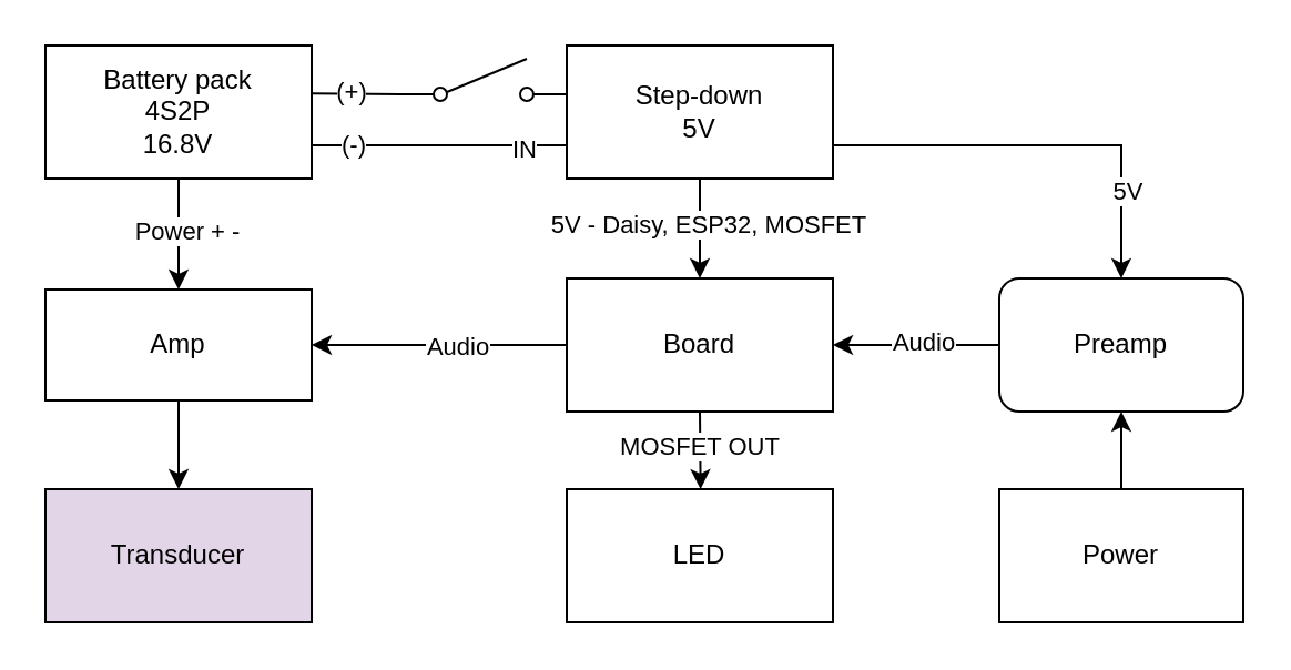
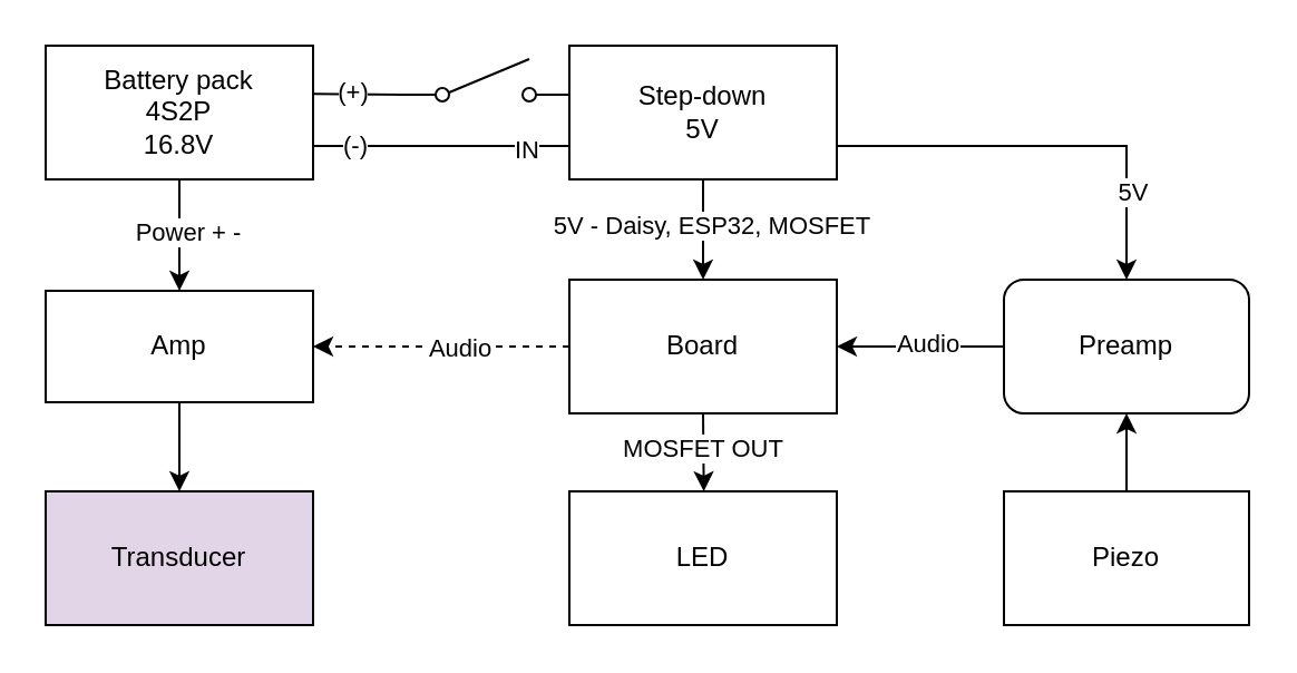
  <mxCell id="0" />
  <mxCell id="1" parent="0" />
  <mxCell id="2" style="edgeStyle=orthogonalEdgeStyle;rounded=0;orthogonalLoop=1;jettySize=auto;html=1;exitX=0.5;exitY=1;exitDx=0;exitDy=0;entryX=0.5;entryY=0;entryDx=0;entryDy=0;" edge="1" parent="1" source="4" target="17"><mxGeometry relative="1" as="geometry" /></mxCell>
  <mxCell id="3" value="&lt;div&gt;Power + -&lt;/div&gt;" style="edgeLabel;html=1;align=center;verticalAlign=middle;resizable=0;points=[];" vertex="1" connectable="0" parent="2"><mxGeometry x="-0.087" y="3" relative="1" as="geometry"><mxPoint as="offset" /></mxGeometry></mxCell>
  <mxCell id="4" value="&lt;div&gt;Battery pack&lt;/div&gt;&lt;div&gt;4S2P&lt;/div&gt;&lt;div&gt;16.8V&lt;/div&gt;" style="rounded=0;whiteSpace=wrap;html=1;" vertex="1" parent="1"><mxGeometry x="20" y="20" width="120" height="60" as="geometry" /></mxCell>
  <mxCell id="5" value="" style="html=1;shape=mxgraph.electrical.electro-mechanical.singleSwitch;aspect=fixed;elSwitchState=off;" vertex="1" parent="1"><mxGeometry x="180" y="26" width="75" height="20" as="geometry" /></mxCell>
  <mxCell id="6" value="" style="endArrow=none;html=1;rounded=0;exitX=0.999;exitY=0.361;exitDx=0;exitDy=0;entryX=0;entryY=0.8;entryDx=0;entryDy=0;exitPerimeter=0;" edge="1" parent="1" source="4" target="5"><mxGeometry width="50" height="50" relative="1" as="geometry"><mxPoint x="140" y="90" as="sourcePoint" /><mxPoint x="190" y="40" as="targetPoint" /></mxGeometry></mxCell>
  <mxCell id="7" value="(+)" style="edgeLabel;html=1;align=center;verticalAlign=middle;resizable=0;points=[];" vertex="1" connectable="0" parent="6"><mxGeometry x="-0.113" y="-1" relative="1" as="geometry"><mxPoint y="-2" as="offset" /></mxGeometry></mxCell>
  <mxCell id="8" style="edgeStyle=orthogonalEdgeStyle;rounded=0;orthogonalLoop=1;jettySize=auto;html=1;exitX=0.5;exitY=1;exitDx=0;exitDy=0;entryX=0.5;entryY=0;entryDx=0;entryDy=0;" edge="1" parent="1" source="12" target="24"><mxGeometry relative="1" as="geometry" /></mxCell>
  <mxCell id="9" value="5V - Daisy, ESP32, MOSFET" style="edgeLabel;html=1;align=center;verticalAlign=middle;resizable=0;points=[];" vertex="1" connectable="0" parent="8"><mxGeometry x="-0.096" y="3" relative="1" as="geometry"><mxPoint as="offset" /></mxGeometry></mxCell>
  <mxCell id="10" style="edgeStyle=orthogonalEdgeStyle;rounded=0;orthogonalLoop=1;jettySize=auto;html=1;exitX=1;exitY=0.75;exitDx=0;exitDy=0;" edge="1" parent="1" source="12" target="29"><mxGeometry relative="1" as="geometry" /></mxCell>
  <mxCell id="11" value="5V" style="edgeLabel;html=1;align=center;verticalAlign=middle;resizable=0;points=[];" vertex="1" connectable="0" parent="10"><mxGeometry x="0.574" y="2" relative="1" as="geometry"><mxPoint as="offset" /></mxGeometry></mxCell>
  <mxCell id="12" value="&lt;div&gt;Step-down&lt;/div&gt;&lt;div&gt;5V&lt;/div&gt;" style="rounded=0;whiteSpace=wrap;html=1;" vertex="1" parent="1"><mxGeometry x="255" y="20" width="120" height="60" as="geometry" /></mxCell>
  <mxCell id="13" value="" style="endArrow=none;html=1;rounded=0;entryX=1;entryY=0.75;entryDx=0;entryDy=0;exitX=0;exitY=0.75;exitDx=0;exitDy=0;" edge="1" parent="1" source="12" target="4"><mxGeometry width="50" height="50" relative="1" as="geometry"><mxPoint x="250" y="65" as="sourcePoint" /><mxPoint x="460" y="160" as="targetPoint" /></mxGeometry></mxCell>
  <mxCell id="14" value="&lt;div&gt;(-)&lt;/div&gt;" style="edgeLabel;html=1;align=center;verticalAlign=middle;resizable=0;points=[];" vertex="1" connectable="0" parent="13"><mxGeometry x="-0.197" y="3" relative="1" as="geometry"><mxPoint x="-51" y="-4" as="offset" /></mxGeometry></mxCell>
  <mxCell id="15" value="IN" style="edgeLabel;html=1;align=center;verticalAlign=middle;resizable=0;points=[];" vertex="1" connectable="0" parent="13"><mxGeometry x="-0.655" y="1" relative="1" as="geometry"><mxPoint as="offset" /></mxGeometry></mxCell>
  <mxCell id="16" style="edgeStyle=orthogonalEdgeStyle;rounded=0;orthogonalLoop=1;jettySize=auto;html=1;exitX=0.5;exitY=1;exitDx=0;exitDy=0;entryX=0.5;entryY=0;entryDx=0;entryDy=0;" edge="1" parent="1" source="17" target="18"><mxGeometry relative="1" as="geometry" /></mxCell>
  <mxCell id="17" value="Amp" style="rounded=0;whiteSpace=wrap;html=1;" vertex="1" parent="1"><mxGeometry x="20" y="130" width="120" height="50" as="geometry" /></mxCell>
  <mxCell id="18" value="&lt;div&gt;Transducer&lt;/div&gt;" style="rounded=0;whiteSpace=wrap;html=1;fillColor=#e1d5e7;" vertex="1" parent="1"><mxGeometry x="20" y="220" width="120" height="60" as="geometry" /></mxCell>
  <mxCell id="19" style="edgeStyle=orthogonalEdgeStyle;rounded=0;orthogonalLoop=1;jettySize=auto;html=1;exitX=0.5;exitY=1;exitDx=0;exitDy=0;" edge="1" parent="1" source="18" target="18"><mxGeometry relative="1" as="geometry" /></mxCell>
- <mxCell id="20" style="edgeStyle=orthogonalEdgeStyle;rounded=0;orthogonalLoop=1;jettySize=auto;html=1;exitX=0;exitY=0.5;exitDx=0;exitDy=0;" edge="1" parent="1" source="24" target="17"><mxGeometry relative="1" as="geometry" /></mxCell>
+ <mxCell id="20" style="edgeStyle=orthogonalEdgeStyle;rounded=0;orthogonalLoop=1;jettySize=auto;html=1;exitX=0;exitY=0.5;exitDx=0;exitDy=0;dashed=1;" edge="1" parent="1" source="24" target="17"><mxGeometry relative="1" as="geometry" /></mxCell>
  <mxCell id="21" value="&lt;div&gt;Audio&lt;/div&gt;" style="edgeLabel;html=1;align=center;verticalAlign=middle;resizable=0;points=[];" vertex="1" connectable="0" parent="20"><mxGeometry x="-0.133" relative="1" as="geometry"><mxPoint as="offset" /></mxGeometry></mxCell>
  <mxCell id="22" style="edgeStyle=orthogonalEdgeStyle;rounded=0;orthogonalLoop=1;jettySize=auto;html=1;exitX=0.5;exitY=1;exitDx=0;exitDy=0;" edge="1" parent="1" source="24"><mxGeometry relative="1" as="geometry"><mxPoint x="315.333" y="220" as="targetPoint" /></mxGeometry></mxCell>
  <mxCell id="23" value="MOSFET OUT" style="edgeLabel;html=1;align=center;verticalAlign=middle;resizable=0;points=[];" vertex="1" connectable="0" parent="22"><mxGeometry x="-0.153" y="-1" relative="1" as="geometry"><mxPoint as="offset" /></mxGeometry></mxCell>
  <mxCell id="24" value="Board" style="rounded=0;whiteSpace=wrap;html=1;" vertex="1" parent="1"><mxGeometry x="255" y="125" width="120" height="60" as="geometry" /></mxCell>
  <mxCell id="25" style="edgeStyle=orthogonalEdgeStyle;rounded=0;orthogonalLoop=1;jettySize=auto;html=1;exitX=0.5;exitY=0;exitDx=0;exitDy=0;entryX=0.5;entryY=1;entryDx=0;entryDy=0;" edge="1" parent="1" source="26" target="29"><mxGeometry relative="1" as="geometry" /></mxCell>
- <mxCell id="26" value="Power" style="rounded=0;whiteSpace=wrap;html=1;" vertex="1" parent="1"><mxGeometry x="450" y="220" width="110" height="60" as="geometry" /></mxCell>
+ <mxCell id="26" value="Piezo" style="rounded=0;whiteSpace=wrap;html=1;" vertex="1" parent="1"><mxGeometry x="450" y="220" width="110" height="60" as="geometry" /></mxCell>
  <mxCell id="27" style="edgeStyle=orthogonalEdgeStyle;rounded=0;orthogonalLoop=1;jettySize=auto;html=1;exitX=0;exitY=0.5;exitDx=0;exitDy=0;entryX=1;entryY=0.5;entryDx=0;entryDy=0;" edge="1" parent="1" source="29" target="24"><mxGeometry relative="1" as="geometry" /></mxCell>
  <mxCell id="28" value="Audio" style="edgeLabel;html=1;align=center;verticalAlign=middle;resizable=0;points=[];" vertex="1" connectable="0" parent="27"><mxGeometry x="-0.071" y="-3" relative="1" as="geometry"><mxPoint y="1" as="offset" /></mxGeometry></mxCell>
  <mxCell id="29" value="&lt;div&gt;Preamp&lt;/div&gt;" style="whiteSpace=wrap;html=1;rounded=1;" vertex="1" parent="1"><mxGeometry x="450" y="125" width="110" height="60" as="geometry" /></mxCell>
  <mxCell id="30" value="LED" style="rounded=0;whiteSpace=wrap;html=1;" vertex="1" parent="1"><mxGeometry x="255" y="220" width="120" height="60" as="geometry" /></mxCell>
